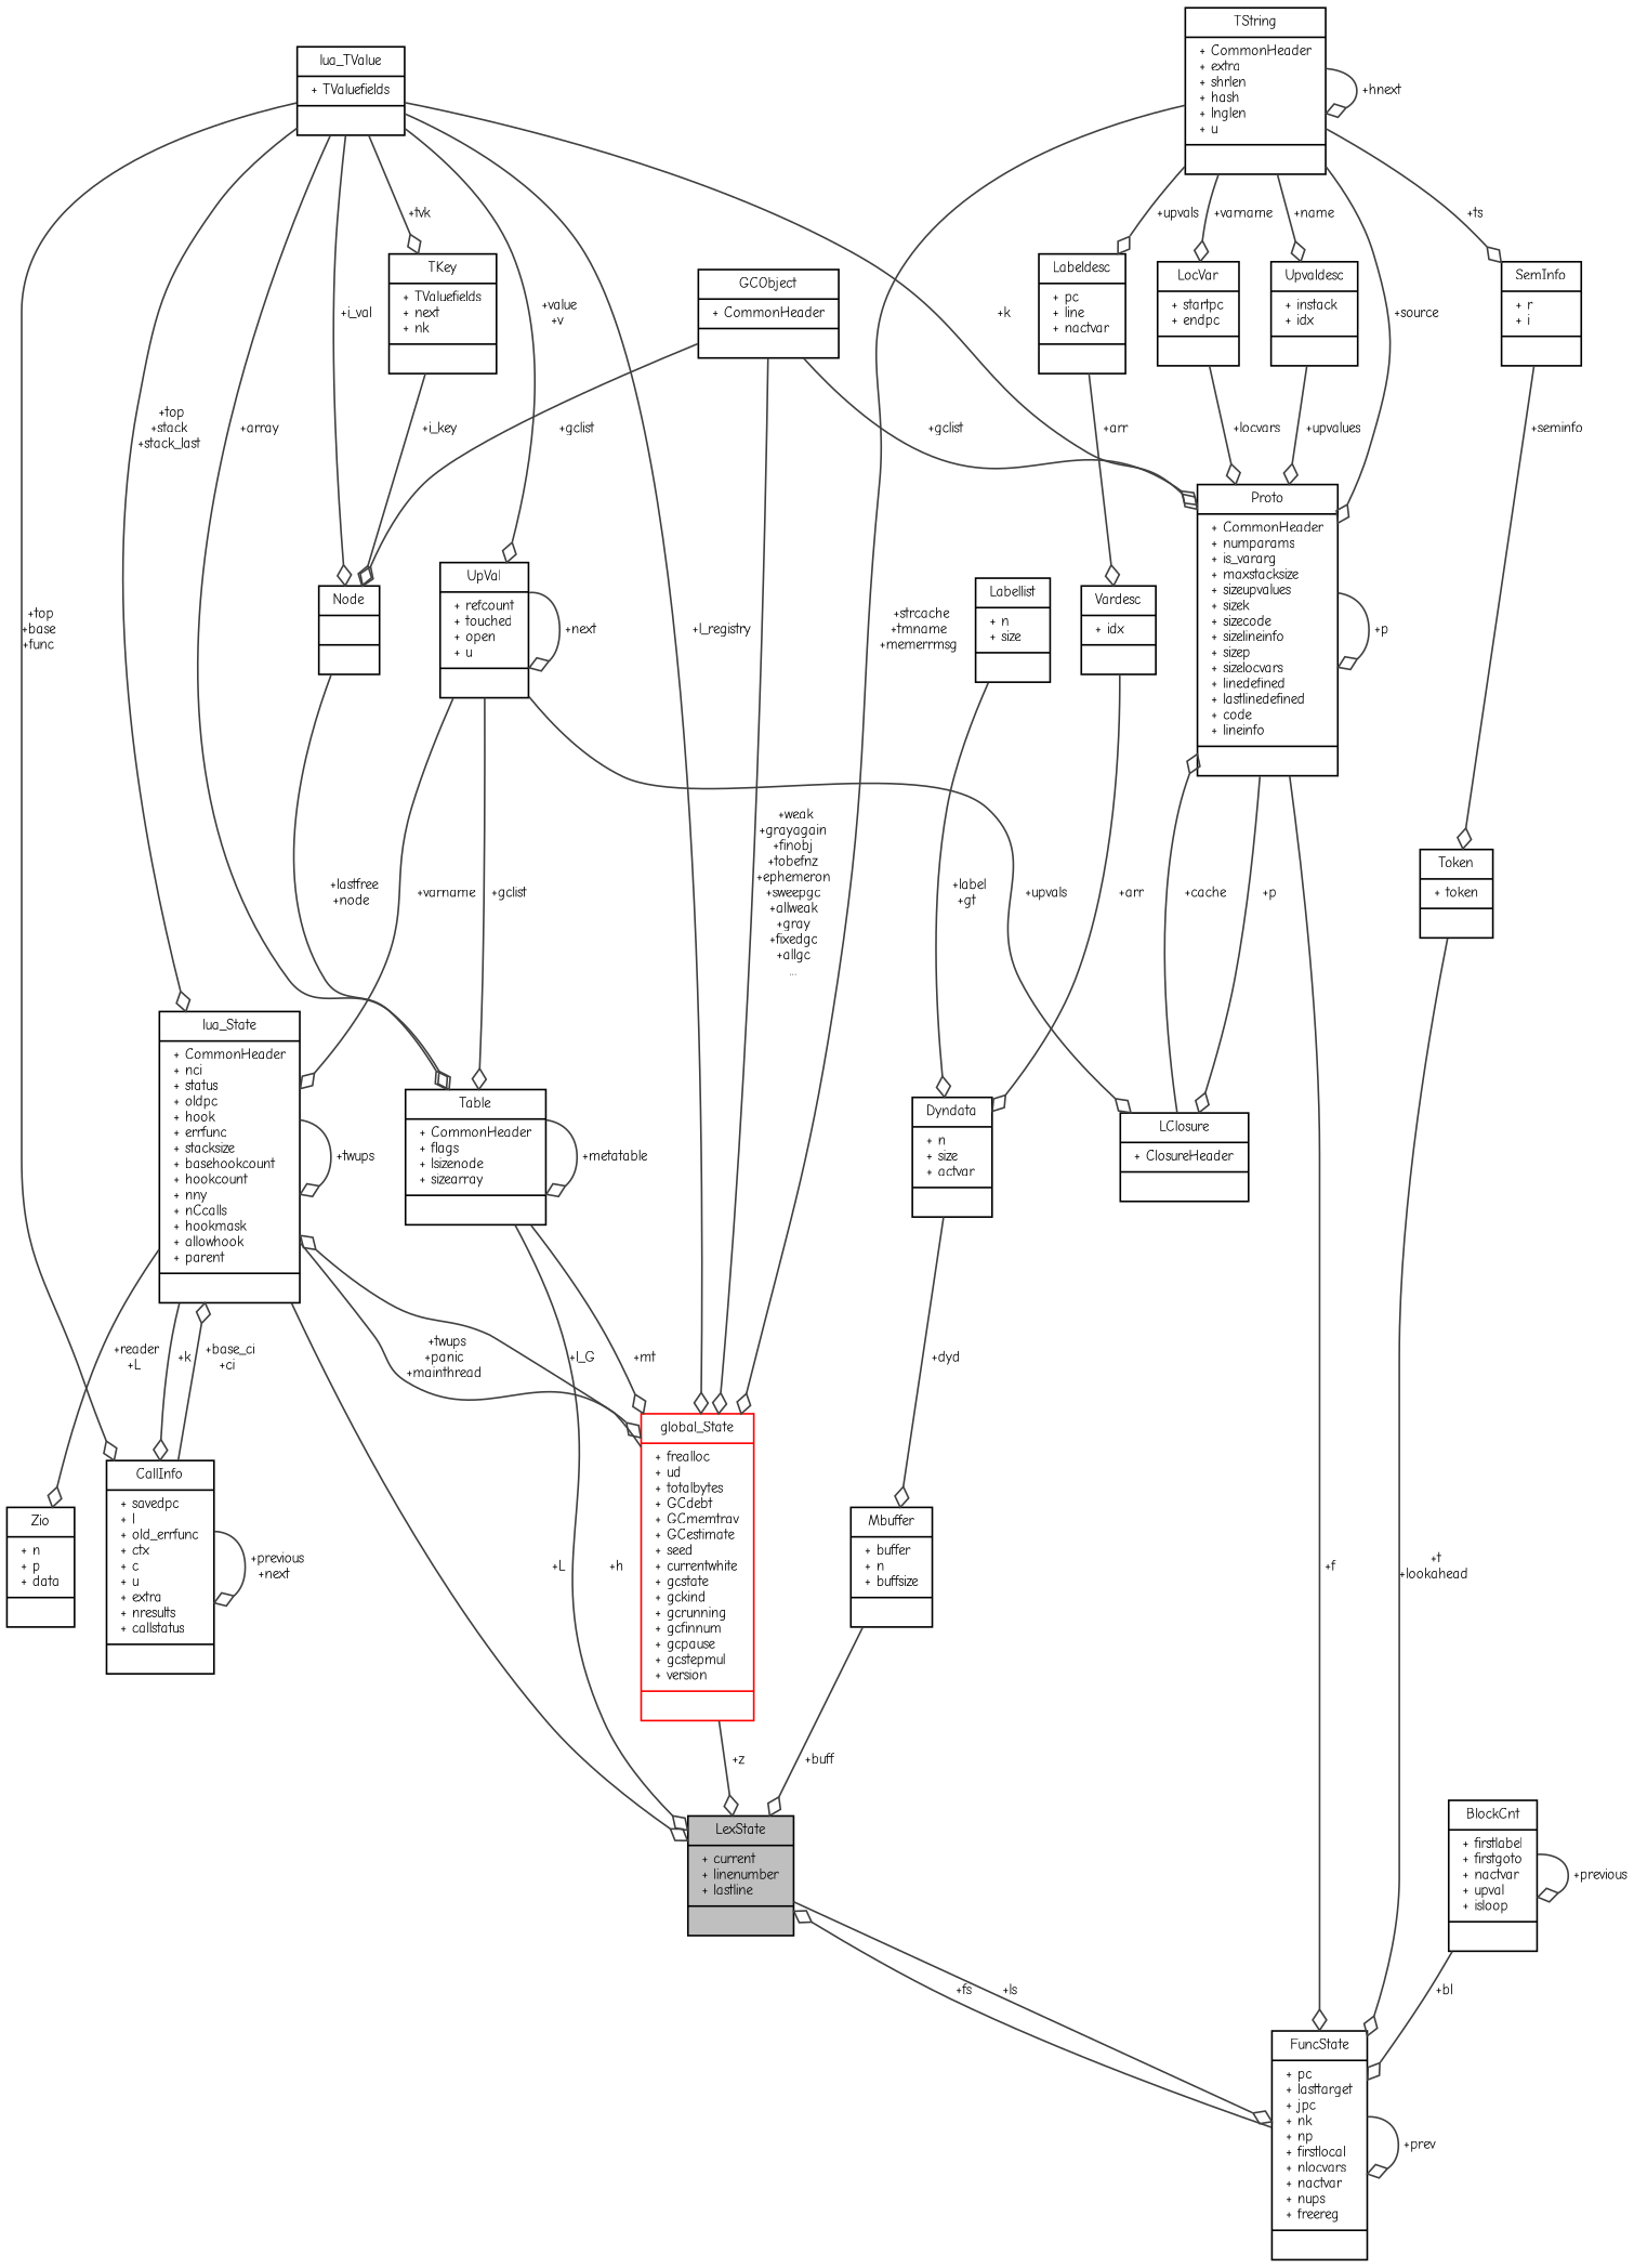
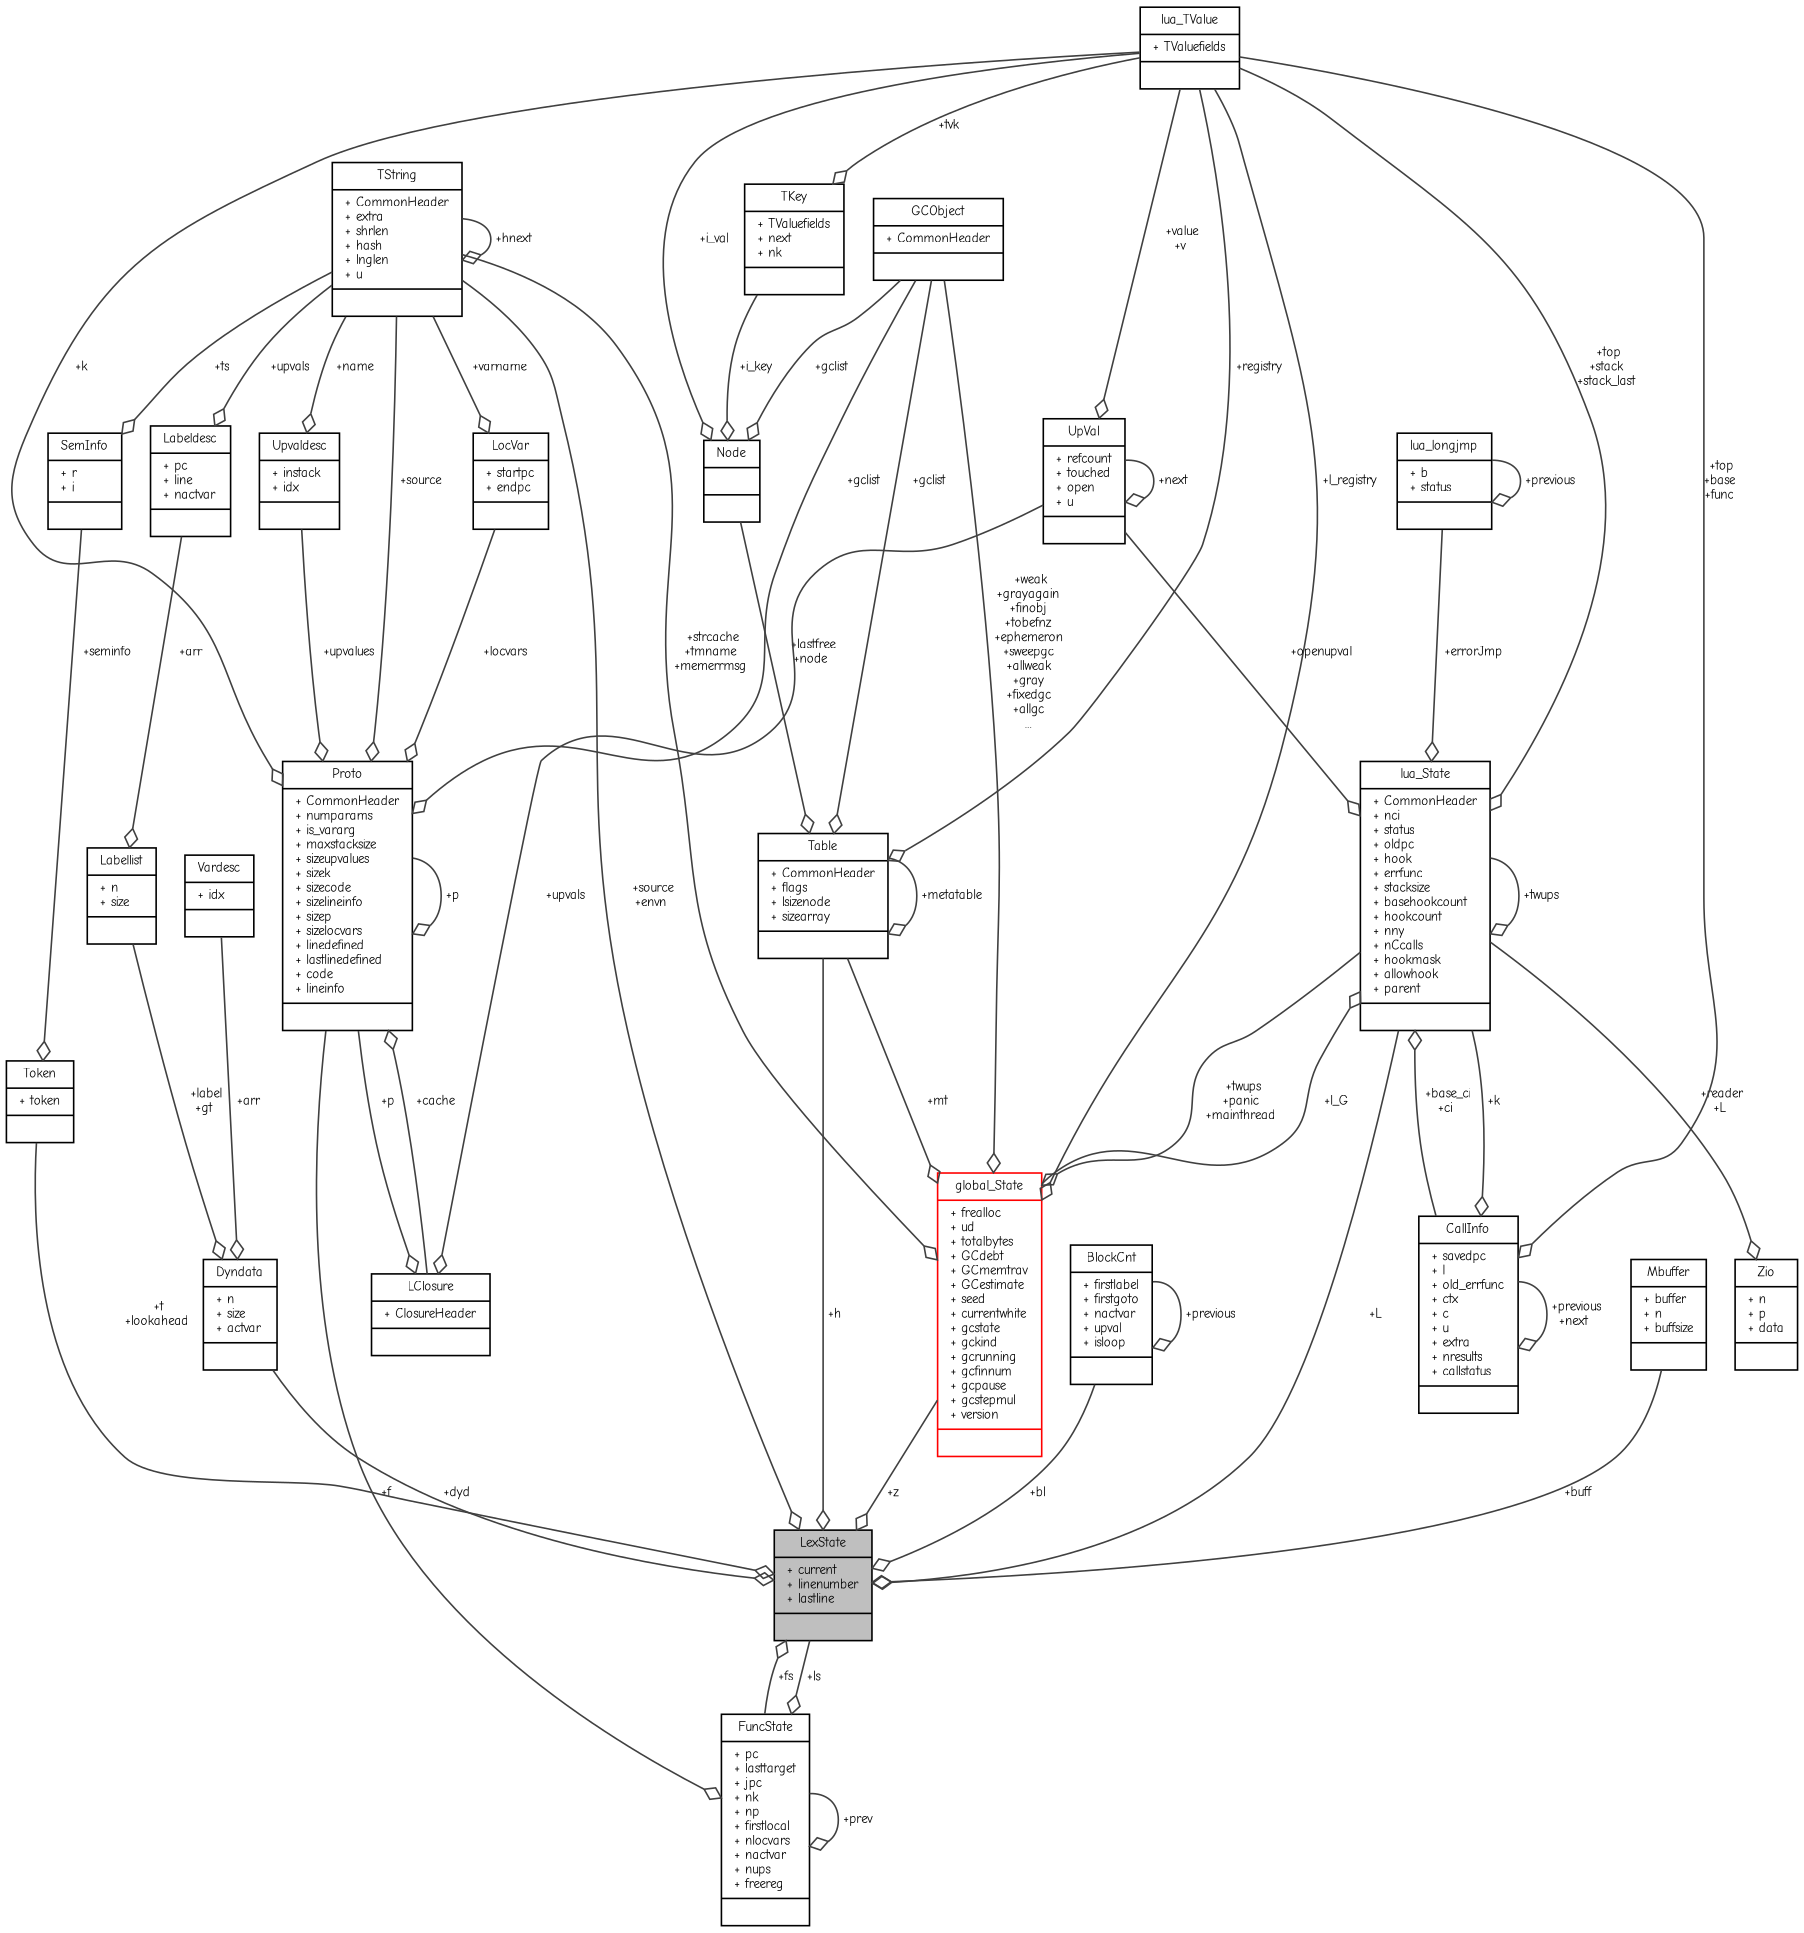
  digraph {
    fontname="Comic Neue"
    node [color=black fillcolor=white fontname="Comic Neue" fontsize=8 shape=record style=filled]
    edge [arrowhead=odiamond color=grey25 fontname="Comic Neue" fontsize=8 labelfontname=Sans labelfontsize=8 style=solid]
    n1 [fillcolor=grey75 fontcolor=black height=0.2 label="{LexState\n|+ current\l+ linenumber\l+ lastline\l|}" width=0.4]
    n2 [height=0.2 label="{FuncState\n|+ pc\l+ lasttarget\l+ jpc\l+ nk\l+ np\l+ firstlocal\l+ nlocvars\l+ nactvar\l+ nups\l+ freereg\l|}" width=0.4]
    n3 [height=0.2 label="{Dyndata\n|+ n\l+ size\l+ actvar\l|}" width=0.4]
    n4 [height=0.2 label="{Labellist\n|+ n\l+ size\l|}" width=0.4]
    n5 [height=0.2 label="{Labeldesc\n|+ pc\l+ line\l+ nactvar\l|}" width=0.4]
    n6 [height=0.2 label="{TString\n|+ CommonHeader\l+ extra\l+ shrlen\l+ hash\l+ lnglen\l+ u\l|}" width=0.4]
    n7 [height=0.2 label="{SemInfo\n|+ r\l+ i\l|}" width=0.4]
    n8 [color=red height=0.2 label="{global_State\n|+ frealloc\l+ ud\l+ totalbytes\l+ GCdebt\l+ GCmemtrav\l+ GCestimate\l+ seed\l+ currentwhite\l+ gcstate\l+ gckind\l+ gcrunning\l+ gcfinnum\l+ gcpause\l+ gcstepmul\l+ version\l|}" width=0.4]
    n9 [height=0.2 label="{Proto\n|+ CommonHeader\l+ numparams\l+ is_vararg\l+ maxstacksize\l+ sizeupvalues\l+ sizek\l+ sizecode\l+ sizelineinfo\l+ sizep\l+ sizelocvars\l+ linedefined\l+ lastlinedefined\l+ code\l+ lineinfo\l|}" width=0.4]
    n10 [height=0.2 label="{LocVar\n|+ startpc\l+ endpc\l|}" width=0.4]
    n11 [height=0.2 label="{Upvaldesc\n|+ instack\l+ idx\l|}" width=0.4]
    n12 [height=0.2 label="{Token\n|+ token\l|}" width=0.4]
    n13 [height=0.2 label="{lua_State\n|+ CommonHeader\l+ nci\l+ status\l+ oldpc\l+ hook\l+ errfunc\l+ stacksize\l+ basehookcount\l+ hookcount\l+ nny\l+ nCcalls\l+ hookmask\l+ allowhook\l+ parent\l|}" width=0.4]
    n14 [height=0.2 label="{LClosure\n|+ ClosureHeader\l|}" width=0.4]
    n15 [height=0.2 label="{Vardesc\n|+ idx\l|}" width=0.4]
    n16 [height=0.2 label="{Table\n|+ CommonHeader\l+ flags\l+ lsizenode\l+ sizearray\l|}" width=0.4]
    n17 [height=0.2 label="{Node\n||}" width=0.4]
    n18 [height=0.2 label="{lua_TValue\n|+ TValuefields\l|}" width=0.4]
    n19 [height=0.2 label="{TKey\n|+ TValuefields\l+ next\l+ nk\l|}" width=0.4]
    n20 [height=0.2 label="{UpVal\n|+ refcount\l+ touched\l+ open\l+ u\l|}" width=0.4]
    n21 [height=0.2 label="{CallInfo\n|+ savedpc\l+ l\l+ old_errfunc\l+ ctx\l+ c\l+ u\l+ extra\l+ nresults\l+ callstatus\l|}" width=0.4]
    n22 [height=0.2 label="{Zio\n|+ n\l+ p\l+ data\l|}" width=0.4]
    n23 [height=0.2 label="{GCObject\n|+ CommonHeader\l|}" width=0.4]
+   n24 [height=0.2 label="{lua_longjmp\n|+ b\l+ status\l|}" width=0.4]
    n25 [height=0.2 label="{BlockCnt\n|+ firstlabel\l+ firstgoto\l+ nactvar\l+ upval\l+ isloop\l|}" width=0.4]
    n26 [height=0.2 label="{Mbuffer\n|+ buffer\l+ n\l+ buffsize\l|}" width=0.4]
    n1 -> n2 [label=" +ls"]
    n2 -> n1 [label=" +fs"]
    n2 -> n2 [label=" +prev"]
-   n3 -> n26 [label=" +dyd"]
+   n3 -> n1 [label=" +dyd"]
    n4 -> n3 [label=" +label\n+gt"]
-   n5 -> n15 [label=" +arr"]
+   n5 -> n4 [label=" +arr"]
+   n6 -> n1 [label=" +source\n+envn"]
    n6 -> n5 [label=" +upvals"]
    n6 -> n6 [label=" +hnext"]
    n6 -> n7 [label=" +ts"]
    n6 -> n8 [label=" +strcache\n+tmname\n+memerrmsg"]
    n6 -> n9 [label=" +source"]
    n6 -> n10 [label=" +varname"]
    n6 -> n11 [label=" +name"]
    n7 -> n12 [label=" +seminfo"]
    n8 -> n1 [label=" +z"]
    n8 -> n13 [label=" +l_G"]
    n9 -> n2 [label=" +f"]
    n9 -> n9 [label=" +p"]
    n9 -> n14 [label=" +p"]
    n10 -> n9 [label=" +locvars"]
    n11 -> n9 [label=" +upvalues"]
-   n12 -> n2 [label=" +t\n+lookahead"]
+   n12 -> n1 [label=" +t\n+lookahead"]
    n13 -> n1 [label=" +L"]
    n13 -> n8 [label=" +twups\n+panic\n+mainthread"]
    n13 -> n13 [label=" +twups"]
    n13 -> n21 [label=" +k"]
    n13 -> n22 [label=" +reader\n+L"]
    n14 -> n9 [label=" +cache"]
    n15 -> n3 [label=" +arr"]
    n16 -> n1 [label=" +h"]
    n16 -> n8 [label=" +mt"]
    n16 -> n16 [label=" +metatable"]
    n17 -> n16 [label=" +lastfree\n+node"]
    n18 -> n8 [label=" +l_registry"]
    n18 -> n9 [label=" +k"]
    n18 -> n13 [label=" +top\n+stack\n+stack_last"]
-   n18 -> n16 [label=" +array"]
+   n18 -> n16 [label=" +registry"]
    n18 -> n17 [label=" +i_val"]
    n18 -> n19 [label=" +tvk"]
    n18 -> n20 [label=" +value\n+v"]
    n18 -> n21 [label=" +top\n+base\n+func"]
    n19 -> n17 [label=" +i_key"]
-   n20 -> n13 [label=" +varname"]
+   n20 -> n13 [label=" +openupval"]
    n20 -> n14 [label=" +upvals"]
    n20 -> n20 [label=" +next"]
    n21 -> n13 [label=" +base_ci\n+ci"]
    n21 -> n21 [label=" +previous\n+next"]
    n23 -> n8 [label=" +weak\n+grayagain\n+finobj\n+tobefnz\n+ephemeron\n+sweepgc\n+allweak\n+gray\n+fixedgc\n+allgc\n..."]
    n23 -> n9 [label=" +gclist"]
-   n20 -> n16 [label=" +gclist"]
+   n23 -> n16 [label=" +gclist"]
    n23 -> n17 [label=" +gclist"]
-   n25 -> n2 [label=" +bl"]
+   n24 -> n13 [label=" +errorJmp"]
+   n24 -> n24 [label=" +previous"]
+   n25 -> n1 [label=" +bl"]
    n25 -> n25 [label=" +previous"]
    n26 -> n1 [label=" +buff"]
  }
